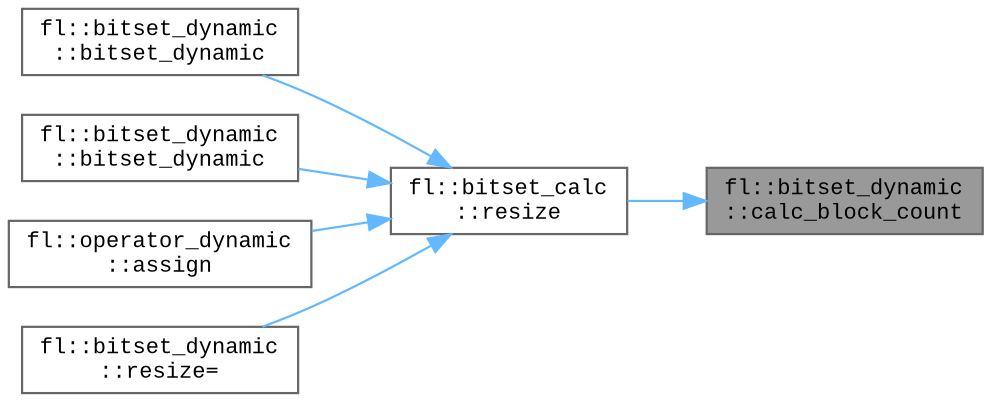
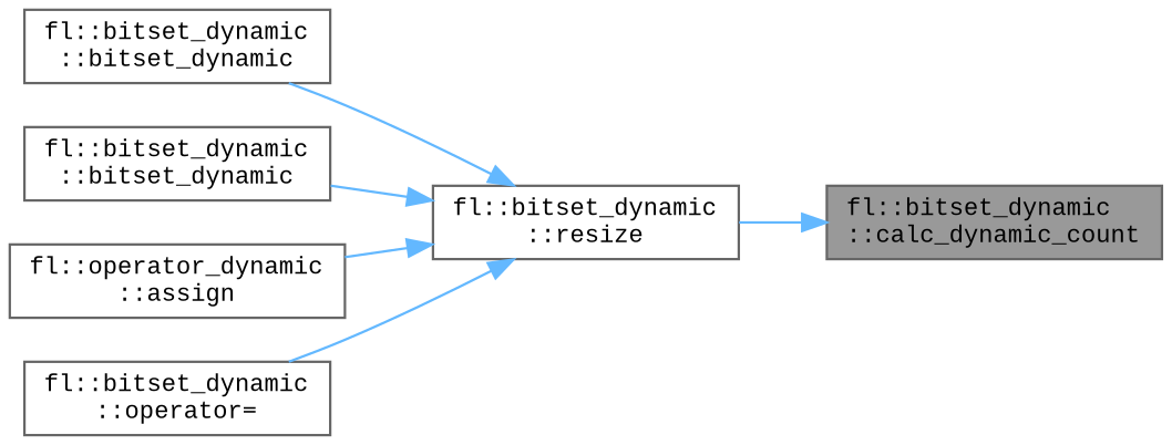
  digraph {
    fontname="Liberation Mono"
    rankdir=RL
    node [color=grey40 fillcolor=white fontname="Liberation Mono" fontsize=10 shape=box style=filled]
    edge [color=steelblue1 dir=back fontname="Liberation Mono" fontsize=10 labelfontname=Helvetica labelfontsize=10 style=solid]
-   n1 [color=gray40 fillcolor=grey60 fontcolor=black height=0.2 label="fl::bitset_dynamic\l::calc_block_count" width=0.4]
-   n2 [height=0.2 label="fl::bitset_calc\l::resize" width=0.4]
+   n1 [color=gray40 fillcolor=grey60 fontcolor=black height=0.2 label="fl::bitset_dynamic\l::calc_dynamic_count" width=0.4]
+   n2 [height=0.2 label="fl::bitset_dynamic\l::resize" width=0.4]
    n3 [height=0.2 label="fl::bitset_dynamic\l::bitset_dynamic" width=0.4]
    n4 [height=0.2 label="fl::bitset_dynamic\l::bitset_dynamic" width=0.4]
    n5 [height=0.2 label="fl::operator_dynamic\l::assign" width=0.4]
-   n6 [height=0.2 label="fl::bitset_dynamic\l::resize=" width=0.4]
+   n6 [height=0.2 label="fl::bitset_dynamic\l::operator=" width=0.4]
    n1 -> n2
    n2 -> n3
    n2 -> n4
    n2 -> n5
    n2 -> n6
  }
